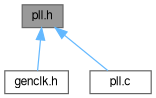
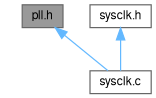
  digraph {
    node [color=grey40 fillcolor=white fontname=FreeSans fontsize=10 shape=box style=filled]
    edge [color=steelblue1 dir=back fontname=FreeSans fontsize=10 labelfontname=FreeSans labelfontsize=10 style=solid]
    n1 [color=gray40 fillcolor=grey60 fontcolor=black height=0.2 label="pll.h" width=0.4]
-   n2 [height=0.2 label="genclk.h" width=0.4]
-   n3 [height=0.2 label="pll.c" width=0.4]
-   n1 -> n2
+   n3 [height=0.2 label="sysclk.c" width=0.4]
+   n4 [height=0.2 label="sysclk.h" width=0.4]
    n1 -> n3
+   n4 -> n3
  }
